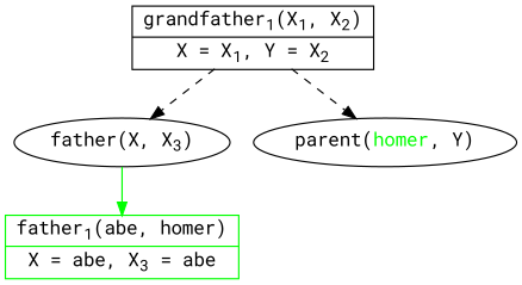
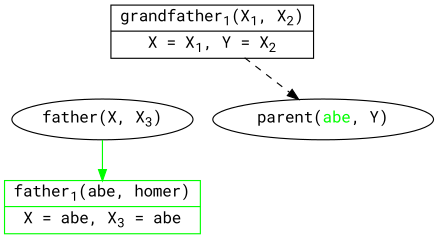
  digraph {
    fontname="Roboto Mono"
    node [fontname="Roboto Mono"]
    edge [fontname="Roboto Mono" style=dashed]
    n1 [label=<father(X, X<sub>3</sub>)>]
-   n2 [label=<parent(<font color="green">homer</font>, Y)>]
+   n2 [label=<parent(<font color="green">abe</font>, Y)>]
    n3 [color=green label=<{father<sub>1</sub>(abe, homer)|X = abe, X<sub>3</sub> = abe}> shape=record]
    n4 [label=<{grandfather<sub>1</sub>(X<sub>1</sub>, X<sub>2</sub>)|X = X<sub>1</sub>, Y = X<sub>2</sub>}> shape=record]
    subgraph sub_1 {
      rank=same
      n1
      n2
    }
    n1 -> n2 [style=invis]
    n1 -> n3 [color=green style=""]
-   n4 -> n1
    n4 -> n2
  }
